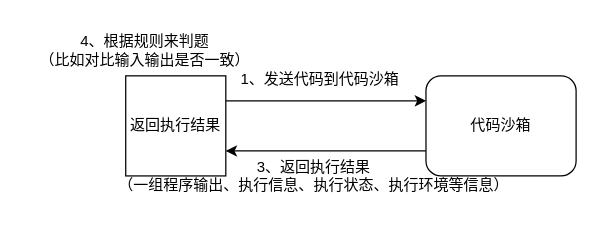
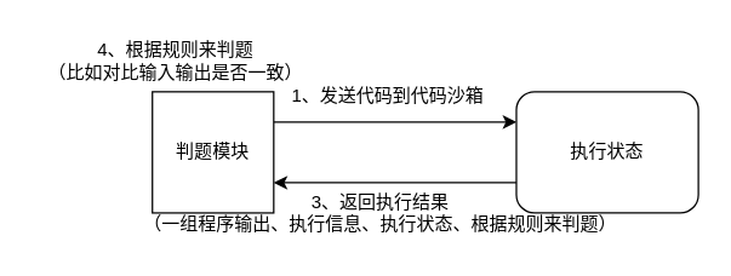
  <mxCell id="0" />
  <mxCell id="1" parent="0" />
  <mxCell id="2" style="edgeStyle=orthogonalEdgeStyle;rounded=0;orthogonalLoop=1;jettySize=auto;html=1;exitX=1;exitY=0.25;exitDx=0;exitDy=0;entryX=0;entryY=0.25;entryDx=0;entryDy=0;" edge="1" parent="1" source="3" target="5"><mxGeometry relative="1" as="geometry" /></mxCell>
- <mxCell id="3" value="返回执行结果" style="whiteSpace=wrap;html=1;aspect=fixed;" vertex="1" parent="1"><mxGeometry x="100" y="60" width="80" height="80" as="geometry" /></mxCell>
+ <mxCell id="3" value="判题模块" style="whiteSpace=wrap;html=1;aspect=fixed;" vertex="1" parent="1"><mxGeometry x="100" y="60" width="80" height="80" as="geometry" /></mxCell>
  <mxCell id="4" style="edgeStyle=orthogonalEdgeStyle;rounded=0;orthogonalLoop=1;jettySize=auto;html=1;exitX=0;exitY=0.75;exitDx=0;exitDy=0;entryX=1;entryY=0.75;entryDx=0;entryDy=0;" edge="1" parent="1" source="5" target="3"><mxGeometry relative="1" as="geometry" /></mxCell>
- <mxCell id="5" value="代码沙箱" style="rounded=1;whiteSpace=wrap;html=1;" vertex="1" parent="1"><mxGeometry x="340" y="60" width="120" height="80" as="geometry" /></mxCell>
+ <mxCell id="5" value="执行状态" style="rounded=1;whiteSpace=wrap;html=1;" vertex="1" parent="1"><mxGeometry x="340" y="60" width="120" height="80" as="geometry" /></mxCell>
  <mxCell id="6" value="1、发送代码到代码沙箱" style="text;html=1;align=center;verticalAlign=middle;resizable=0;points=[];autosize=1;strokeColor=none;fillColor=none;" vertex="1" parent="1"><mxGeometry x="180" y="48" width="150" height="30" as="geometry" /></mxCell>
- <mxCell id="7" value="3、返回执行结果&lt;div&gt;（一组程序输出、执行信息、执行状态、执行环境等信息）&lt;/div&gt;" style="text;html=1;align=center;verticalAlign=middle;resizable=0;points=[];autosize=1;strokeColor=none;fillColor=none;" vertex="1" parent="1"><mxGeometry x="80" y="120" width="340" height="40" as="geometry" /></mxCell>
+ <mxCell id="7" value="3、返回执行结果&lt;div&gt;（一组程序输出、执行信息、执行状态、根据规则来判题）&lt;/div&gt;" style="text;html=1;align=center;verticalAlign=middle;resizable=0;points=[];autosize=1;strokeColor=none;fillColor=none;" vertex="1" parent="1"><mxGeometry x="80" y="120" width="340" height="40" as="geometry" /></mxCell>
  <mxCell id="8" value="4、根据规则来判题&lt;div&gt;（比如对比输入输出是否一致）&lt;/div&gt;" style="text;html=1;align=center;verticalAlign=middle;resizable=0;points=[];autosize=1;strokeColor=none;fillColor=none;" vertex="1" parent="1"><mxGeometry x="20" y="20" width="190" height="40" as="geometry" /></mxCell>
